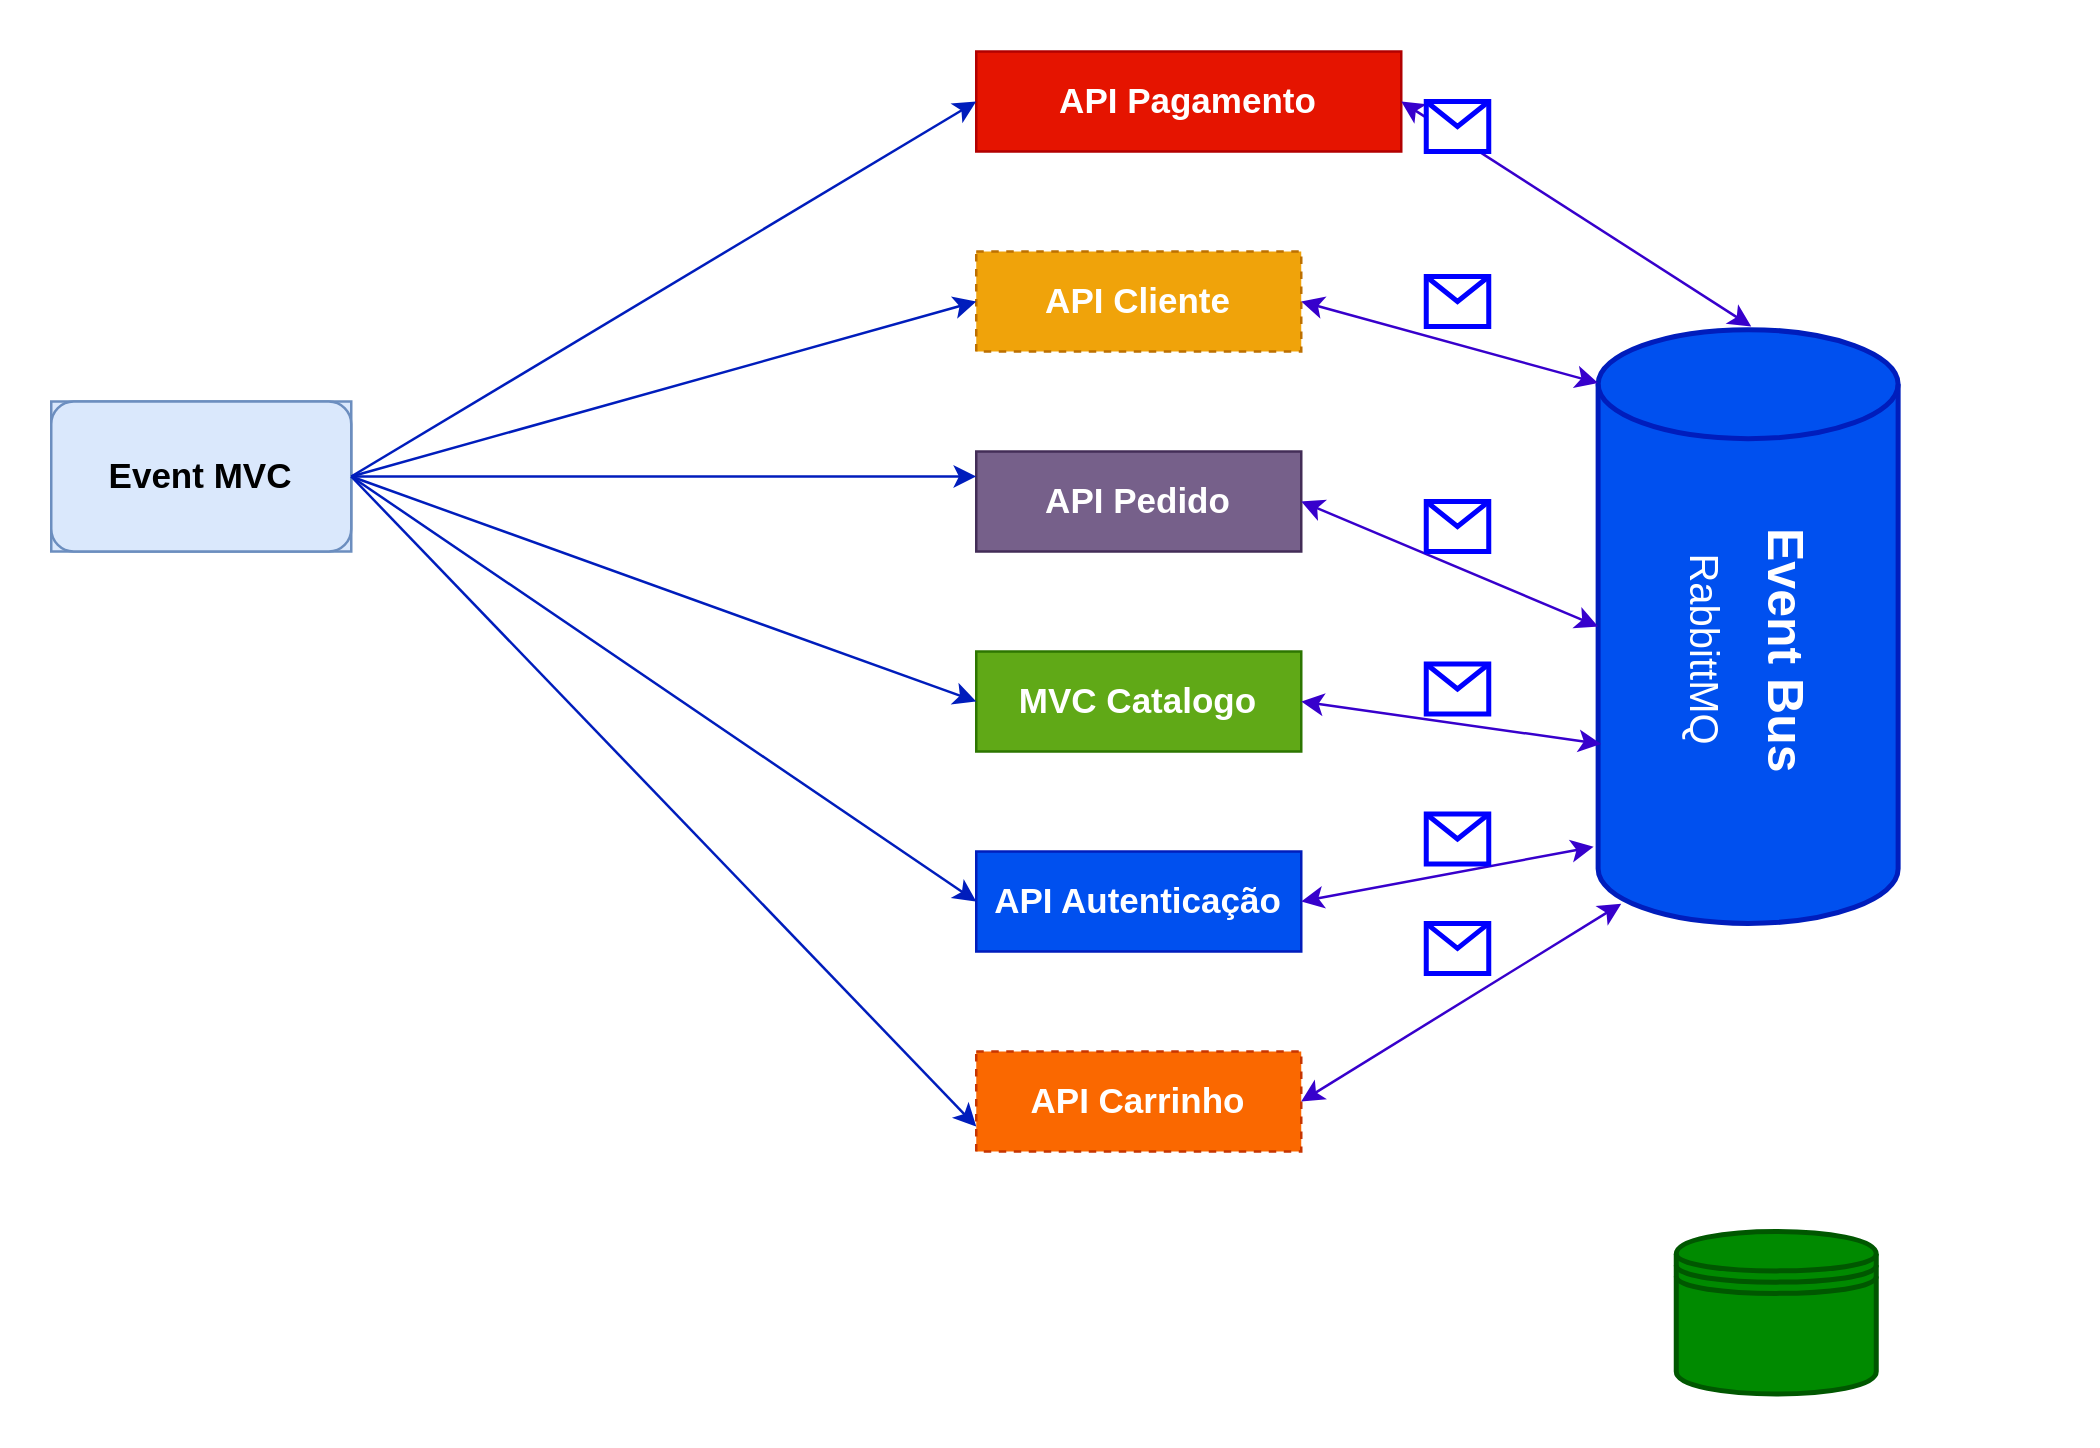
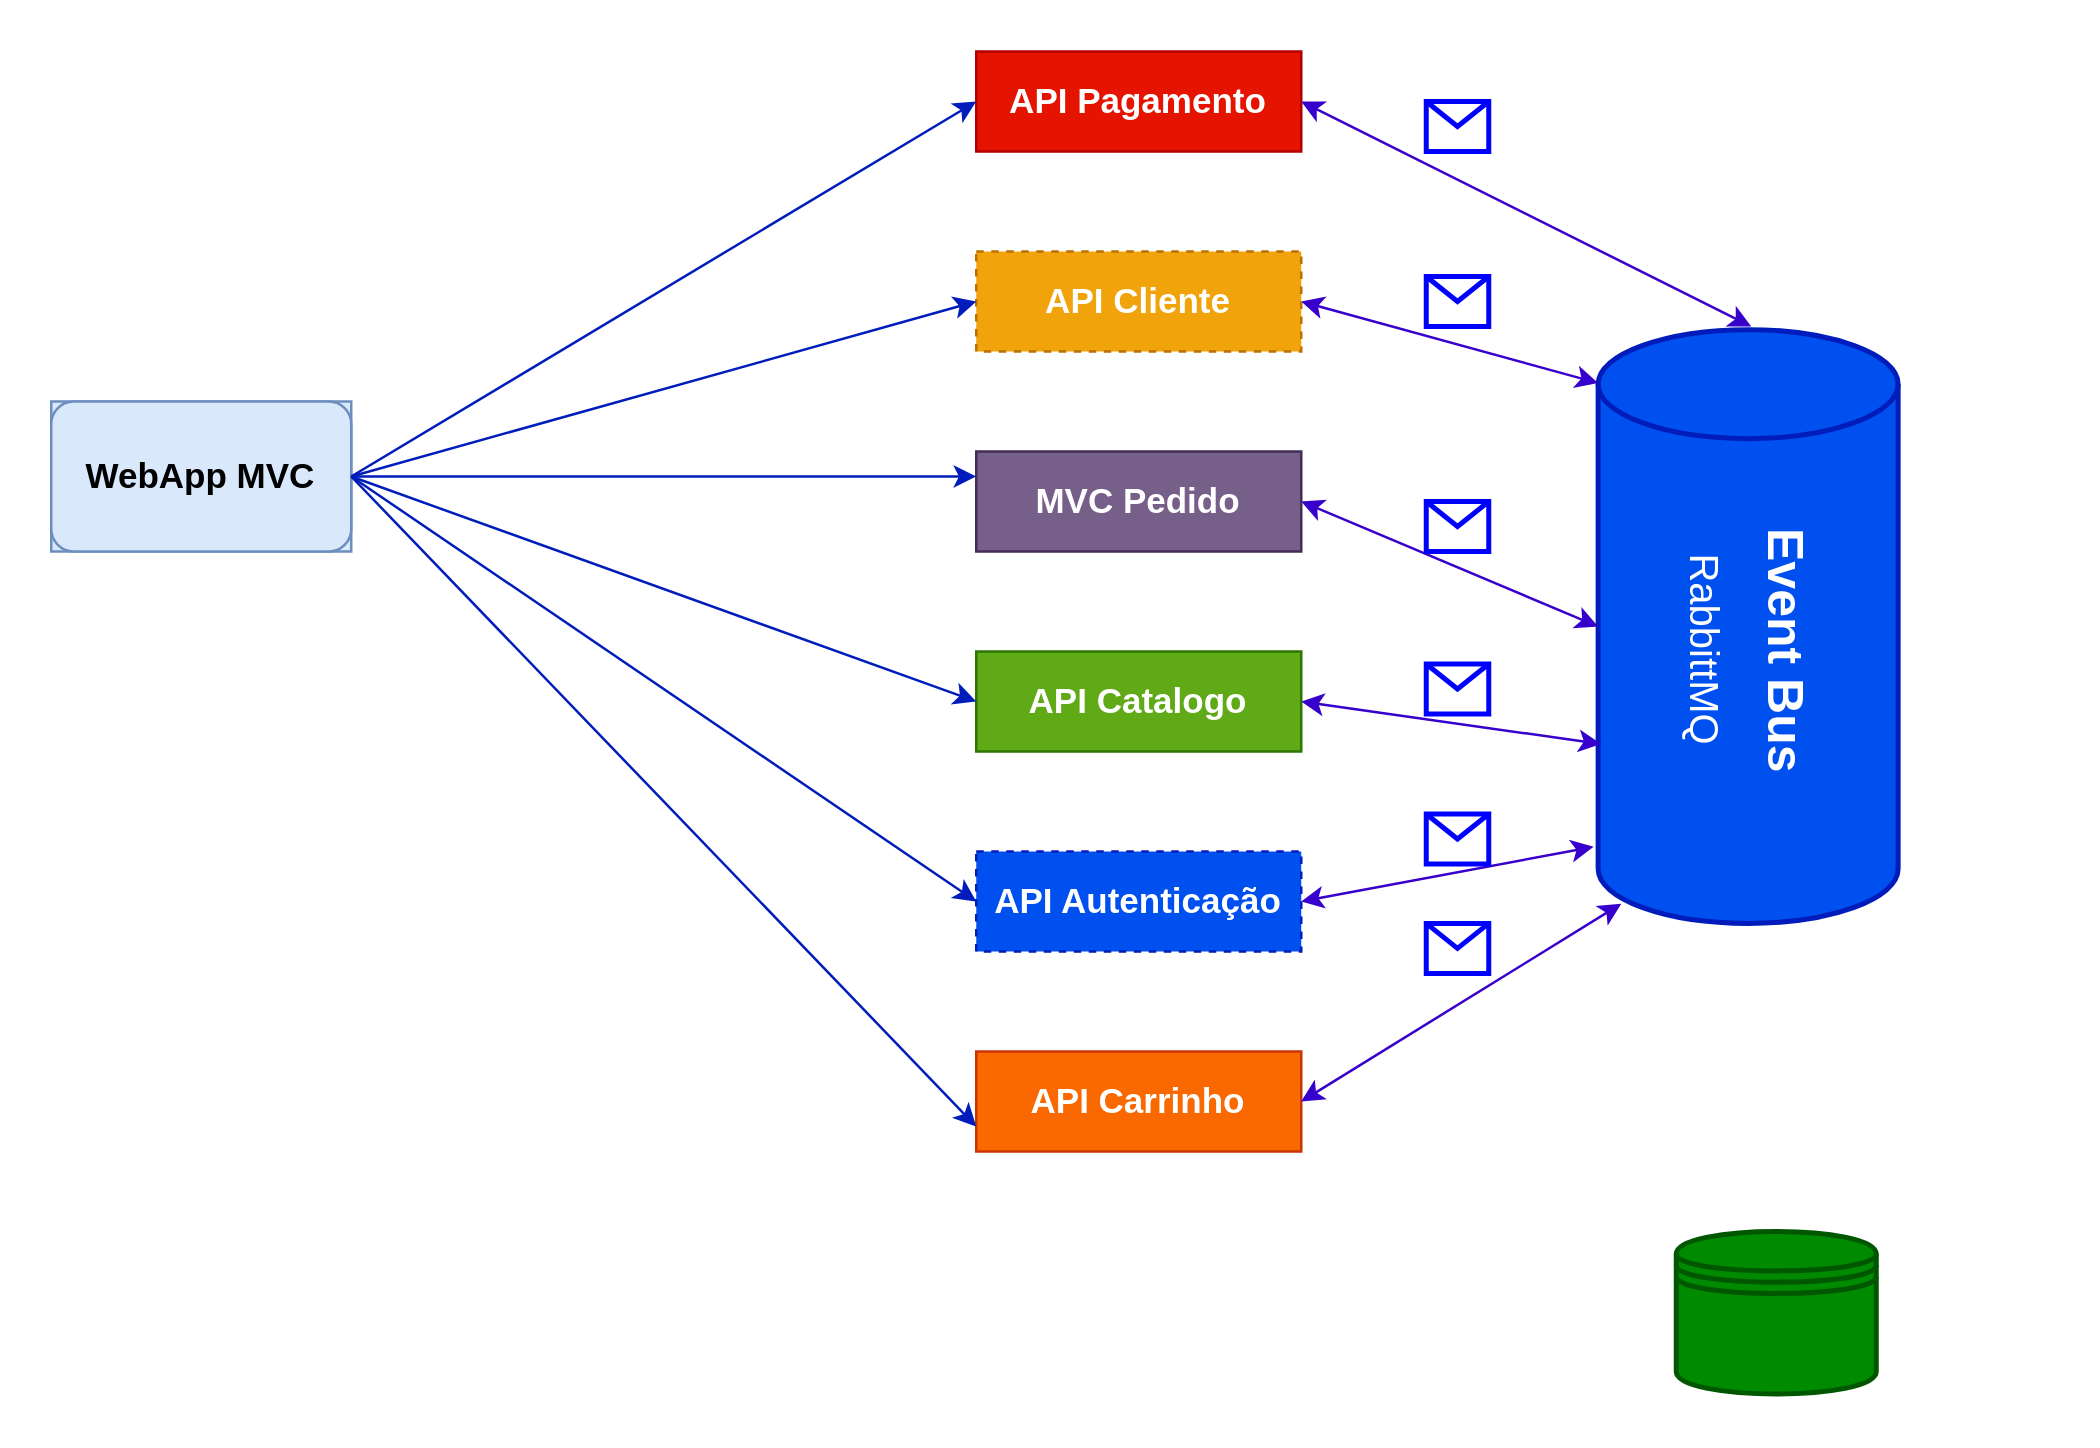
  <mxCell id="0" />
  <mxCell id="1" parent="0" />
  <mxCell id="2" value="" style="group;fillColor=#dae8fc;strokeColor=#6c8ebf;container=0;" vertex="1" connectable="0" parent="1"><mxGeometry x="20" y="160" width="120" height="60" as="geometry" /></mxCell>
  <mxCell id="3" value="" style="group" vertex="1" connectable="0" parent="1"><mxGeometry x="20" y="160" width="120" height="60" as="geometry" /></mxCell>
  <mxCell id="4" value="" style="rounded=1;whiteSpace=wrap;html=1;fillColor=#dae8fc;strokeColor=#6c8ebf;" vertex="1" parent="3"><mxGeometry width="120" height="60" as="geometry" /></mxCell>
- <mxCell id="5" value="Event MVC" style="text;html=1;strokeColor=none;fillColor=none;align=center;verticalAlign=middle;whiteSpace=wrap;rounded=0;fontSize=14;fontStyle=1" vertex="1" parent="3"><mxGeometry x="10" y="20" width="100" height="20" as="geometry" /></mxCell>
- <mxCell id="6" value="API Pagamento" style="whiteSpace=wrap;html=1;align=center;fontSize=14;fillColor=#e51400;strokeColor=#B20000;fontColor=#ffffff;fontStyle=1" vertex="1" parent="1"><mxGeometry x="390" y="20" width="170" height="40" as="geometry" /></mxCell>
+ <mxCell id="5" value="WebApp MVC" style="text;html=1;strokeColor=none;fillColor=none;align=center;verticalAlign=middle;whiteSpace=wrap;rounded=0;fontSize=14;fontStyle=1" vertex="1" parent="3"><mxGeometry x="10" y="20" width="100" height="20" as="geometry" /></mxCell>
+ <mxCell id="6" value="API Pagamento" style="whiteSpace=wrap;html=1;align=center;fontSize=14;fillColor=#e51400;strokeColor=#B20000;fontColor=#ffffff;fontStyle=1" vertex="1" parent="1"><mxGeometry x="390" y="20" width="130" height="40" as="geometry" /></mxCell>
  <mxCell id="7" value="API Cliente" style="whiteSpace=wrap;html=1;align=center;fontSize=14;fillColor=#f0a30a;strokeColor=#BD7000;fontStyle=1;fontColor=#FFFFFF;dashed=1;" vertex="1" parent="1"><mxGeometry x="390" y="100" width="130" height="40" as="geometry" /></mxCell>
- <mxCell id="8" value="API Pedido" style="whiteSpace=wrap;html=1;align=center;fontSize=14;fillColor=#76608a;strokeColor=#432D57;fontColor=#ffffff;fontStyle=1" vertex="1" parent="1"><mxGeometry x="390" y="180" width="130" height="40" as="geometry" /></mxCell>
- <mxCell id="9" value="MVC Catalogo" style="whiteSpace=wrap;html=1;align=center;fontSize=14;fillColor=#60a917;strokeColor=#2D7600;fontColor=#ffffff;fontStyle=1" vertex="1" parent="1"><mxGeometry x="390" y="260" width="130" height="40" as="geometry" /></mxCell>
- <mxCell id="10" value="API Autenticação" style="whiteSpace=wrap;html=1;align=center;fontSize=14;fillColor=#0050ef;strokeColor=#001DBC;fontColor=#ffffff;fontStyle=1" vertex="1" parent="1"><mxGeometry x="390" y="340" width="130" height="40" as="geometry" /></mxCell>
- <mxCell id="11" value="API Carrinho" style="whiteSpace=wrap;html=1;align=center;fontSize=14;fillColor=#fa6800;strokeColor=#C73500;fontColor=#FFFFFF;fontStyle=1;dashed=1;" vertex="1" parent="1"><mxGeometry x="390" y="420" width="130" height="40" as="geometry" /></mxCell>
+ <mxCell id="8" value="MVC Pedido" style="whiteSpace=wrap;html=1;align=center;fontSize=14;fillColor=#76608a;strokeColor=#432D57;fontColor=#ffffff;fontStyle=1" vertex="1" parent="1"><mxGeometry x="390" y="180" width="130" height="40" as="geometry" /></mxCell>
+ <mxCell id="9" value="API Catalogo" style="whiteSpace=wrap;html=1;align=center;fontSize=14;fillColor=#60a917;strokeColor=#2D7600;fontColor=#ffffff;fontStyle=1" vertex="1" parent="1"><mxGeometry x="390" y="260" width="130" height="40" as="geometry" /></mxCell>
+ <mxCell id="10" value="API Autenticação" style="whiteSpace=wrap;html=1;align=center;fontSize=14;fillColor=#0050ef;strokeColor=#001DBC;fontColor=#ffffff;fontStyle=1;dashed=1;" vertex="1" parent="1"><mxGeometry x="390" y="340" width="130" height="40" as="geometry" /></mxCell>
+ <mxCell id="11" value="API Carrinho" style="whiteSpace=wrap;html=1;align=center;fontSize=14;fillColor=#fa6800;strokeColor=#C73500;fontColor=#FFFFFF;fontStyle=1" vertex="1" parent="1"><mxGeometry x="390" y="420" width="130" height="40" as="geometry" /></mxCell>
  <mxCell id="12" value="" style="endArrow=classic;html=1;fontSize=14;fontColor=#FFFFFF;exitX=1;exitY=0.5;exitDx=0;exitDy=0;entryX=0;entryY=0.25;entryDx=0;entryDy=0;fillColor=#0050ef;strokeColor=#001DBC;" edge="1" parent="1" source="4" target="8"><mxGeometry width="50" height="50" relative="1" as="geometry"><mxPoint x="150" y="230" as="sourcePoint" /><mxPoint x="200" y="180" as="targetPoint" /></mxGeometry></mxCell>
  <mxCell id="13" value="" style="endArrow=classic;html=1;fontSize=14;fontColor=#FFFFFF;entryX=0;entryY=0.5;entryDx=0;entryDy=0;fillColor=#0050ef;strokeColor=#001DBC;" edge="1" parent="1" target="6"><mxGeometry width="50" height="50" relative="1" as="geometry"><mxPoint x="140" y="190" as="sourcePoint" /><mxPoint x="220" y="170" as="targetPoint" /></mxGeometry></mxCell>
  <mxCell id="14" value="" style="endArrow=classic;html=1;fontSize=14;fontColor=#FFFFFF;entryX=0;entryY=0.5;entryDx=0;entryDy=0;fillColor=#0050ef;strokeColor=#001DBC;" edge="1" parent="1" target="7"><mxGeometry width="50" height="50" relative="1" as="geometry"><mxPoint x="140" y="190" as="sourcePoint" /><mxPoint x="270" y="140" as="targetPoint" /></mxGeometry></mxCell>
  <mxCell id="15" value="" style="endArrow=classic;html=1;fontSize=14;fontColor=#FFFFFF;entryX=0;entryY=0.5;entryDx=0;entryDy=0;fillColor=#0050ef;strokeColor=#001DBC;" edge="1" parent="1" target="9"><mxGeometry width="50" height="50" relative="1" as="geometry"><mxPoint x="140" y="190" as="sourcePoint" /><mxPoint x="230" y="270" as="targetPoint" /></mxGeometry></mxCell>
  <mxCell id="16" value="" style="endArrow=classic;html=1;fontSize=14;fontColor=#FFFFFF;entryX=0;entryY=0.5;entryDx=0;entryDy=0;fillColor=#0050ef;strokeColor=#001DBC;" edge="1" parent="1" target="10"><mxGeometry width="50" height="50" relative="1" as="geometry"><mxPoint x="140" y="190" as="sourcePoint" /><mxPoint x="230" y="290" as="targetPoint" /></mxGeometry></mxCell>
  <mxCell id="17" value="" style="endArrow=classic;html=1;fontSize=14;fontColor=#FFFFFF;exitX=1;exitY=0.5;exitDx=0;exitDy=0;entryX=0;entryY=0.75;entryDx=0;entryDy=0;fillColor=#0050ef;strokeColor=#001DBC;" edge="1" parent="1" source="4" target="11"><mxGeometry width="50" height="50" relative="1" as="geometry"><mxPoint x="200" y="400" as="sourcePoint" /><mxPoint x="250" y="350" as="targetPoint" /></mxGeometry></mxCell>
  <mxCell id="18" value="" style="group" vertex="1" connectable="0" parent="1"><mxGeometry x="638.75" y="131.25" width="120" height="237.5" as="geometry" /></mxCell>
  <mxCell id="19" value="" style="strokeWidth=2;html=1;shape=mxgraph.flowchart.direct_data;whiteSpace=wrap;fontSize=14;fontColor=#ffffff;rotation=-90;aspect=fixed;fillColor=#0050ef;strokeColor=#001DBC;" vertex="1" parent="18"><mxGeometry x="-58.75" y="58.75" width="237.5" height="120" as="geometry" /></mxCell>
  <mxCell id="20" value="Event Bus" style="text;html=1;strokeColor=none;fillColor=none;align=center;verticalAlign=middle;whiteSpace=wrap;rounded=0;fontSize=20;fontColor=#FFFFFF;rotation=90;fontStyle=1" vertex="1" parent="18"><mxGeometry x="11.75" y="118.25" width="130" height="20" as="geometry" /></mxCell>
  <mxCell id="21" value="RabbittMQ" style="text;html=1;strokeColor=none;fillColor=none;align=center;verticalAlign=middle;whiteSpace=wrap;rounded=0;fontSize=16;fontColor=#FFFFFF;rotation=90;" vertex="1" parent="18"><mxGeometry x="-28.75" y="118.25" width="145" height="20" as="geometry" /></mxCell>
  <mxCell id="22" value="" style="endArrow=classic;startArrow=classic;html=1;fontSize=20;fontColor=#FFFFFF;exitX=1;exitY=0.5;exitDx=0;exitDy=0;fillColor=#6a00ff;strokeColor=#3700CC;" edge="1" parent="1" source="6"><mxGeometry width="50" height="50" relative="1" as="geometry"><mxPoint x="560" y="90" as="sourcePoint" /><mxPoint x="700" y="130" as="targetPoint" /></mxGeometry></mxCell>
  <mxCell id="23" value="" style="endArrow=classic;startArrow=classic;html=1;fontSize=20;fontColor=#FFFFFF;exitX=1;exitY=0.5;exitDx=0;exitDy=0;entryX=0.91;entryY=0;entryDx=0;entryDy=0;entryPerimeter=0;fillColor=#6a00ff;strokeColor=#3700CC;" edge="1" parent="1" source="7" target="19"><mxGeometry width="50" height="50" relative="1" as="geometry"><mxPoint x="540" y="150" as="sourcePoint" /><mxPoint x="590" y="100" as="targetPoint" /></mxGeometry></mxCell>
  <mxCell id="24" value="" style="endArrow=classic;startArrow=classic;html=1;fontSize=20;fontColor=#FFFFFF;exitX=1;exitY=0.5;exitDx=0;exitDy=0;entryX=0.5;entryY=0;entryDx=0;entryDy=0;entryPerimeter=0;fillColor=#6a00ff;strokeColor=#3700CC;" edge="1" parent="1" source="8" target="19"><mxGeometry width="50" height="50" relative="1" as="geometry"><mxPoint x="540" y="240" as="sourcePoint" /><mxPoint x="590" y="190" as="targetPoint" /></mxGeometry></mxCell>
  <mxCell id="25" value="" style="endArrow=classic;startArrow=classic;html=1;fontSize=20;fontColor=#FFFFFF;exitX=1;exitY=0.5;exitDx=0;exitDy=0;entryX=0.302;entryY=0.01;entryDx=0;entryDy=0;entryPerimeter=0;fillColor=#6a00ff;strokeColor=#3700CC;" edge="1" parent="1" source="9" target="19"><mxGeometry width="50" height="50" relative="1" as="geometry"><mxPoint x="540" y="310" as="sourcePoint" /><mxPoint x="590" y="260" as="targetPoint" /></mxGeometry></mxCell>
  <mxCell id="26" value="" style="endArrow=classic;startArrow=classic;html=1;fontSize=20;fontColor=#FFFFFF;exitX=1;exitY=0.5;exitDx=0;exitDy=0;entryX=0.129;entryY=-0.015;entryDx=0;entryDy=0;entryPerimeter=0;fillColor=#6a00ff;strokeColor=#3700CC;" edge="1" parent="1" source="10" target="19"><mxGeometry width="50" height="50" relative="1" as="geometry"><mxPoint x="620" y="490" as="sourcePoint" /><mxPoint x="670" y="440" as="targetPoint" /></mxGeometry></mxCell>
  <mxCell id="27" value="" style="endArrow=classic;startArrow=classic;html=1;fontSize=20;fontColor=#FFFFFF;exitX=1;exitY=0.5;exitDx=0;exitDy=0;entryX=0.033;entryY=0.077;entryDx=0;entryDy=0;entryPerimeter=0;fillColor=#6a00ff;strokeColor=#3700CC;" edge="1" parent="1" source="11" target="19"><mxGeometry width="50" height="50" relative="1" as="geometry"><mxPoint x="580" y="490" as="sourcePoint" /><mxPoint x="630" y="440" as="targetPoint" /></mxGeometry></mxCell>
  <mxCell id="28" value="" style="shape=message;html=1;whiteSpace=wrap;html=1;outlineConnect=0;fontSize=20;fontColor=#FFFFFF;strokeWidth=2;strokeColor=#0000FF;" vertex="1" parent="1"><mxGeometry x="570" y="40" width="25" height="20" as="geometry" /></mxCell>
  <mxCell id="29" value="" style="shape=message;html=1;whiteSpace=wrap;html=1;outlineConnect=0;fontSize=20;fontColor=#FFFFFF;strokeWidth=2;strokeColor=#0000FF;" vertex="1" parent="1"><mxGeometry x="570" y="110" width="25" height="20" as="geometry" /></mxCell>
  <mxCell id="30" value="" style="shape=message;html=1;whiteSpace=wrap;html=1;outlineConnect=0;fontSize=20;fontColor=#FFFFFF;strokeWidth=2;strokeColor=#0000FF;" vertex="1" parent="1"><mxGeometry x="570" y="200" width="25" height="20" as="geometry" /></mxCell>
  <mxCell id="31" value="" style="shape=message;html=1;whiteSpace=wrap;html=1;outlineConnect=0;fontSize=20;fontColor=#FFFFFF;strokeWidth=2;strokeColor=#0000FF;" vertex="1" parent="1"><mxGeometry x="570" y="265" width="25" height="20" as="geometry" /></mxCell>
  <mxCell id="32" value="" style="shape=message;html=1;whiteSpace=wrap;html=1;outlineConnect=0;fontSize=20;fontColor=#FFFFFF;strokeWidth=2;strokeColor=#0000FF;" vertex="1" parent="1"><mxGeometry x="570" y="325" width="25" height="20" as="geometry" /></mxCell>
  <mxCell id="33" value="" style="shape=message;html=1;whiteSpace=wrap;html=1;outlineConnect=0;fontSize=20;fontColor=#FFFFFF;strokeWidth=2;strokeColor=#0000FF;" vertex="1" parent="1"><mxGeometry x="570" y="368.75" width="25" height="20" as="geometry" /></mxCell>
  <mxCell id="34" value="" style="shape=datastore;whiteSpace=wrap;html=1;fontSize=20;fontColor=#ffffff;strokeWidth=2;fillColor=#008a00;strokeColor=#005700;" vertex="1" parent="1"><mxGeometry x="670" y="492" width="80" height="65" as="geometry" /></mxCell>
